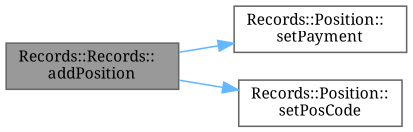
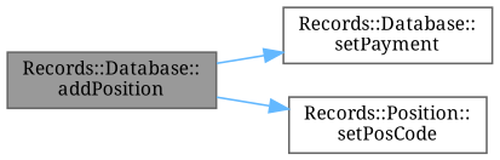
  digraph {
    fontname="Noto Serif"
    rankdir=LR
    node [color=grey40 fillcolor=white fontname="Noto Serif" fontsize=10 shape=box style=filled]
    edge [color=steelblue1 fontname="Noto Serif" fontsize=10 labelfontname=Helvetica labelfontsize=10 style=solid]
-   n1 [color=gray40 fillcolor=grey60 fontcolor=black height=0.2 label="Records::Records::\laddPosition" width=0.4]
-   n2 [height=0.2 label="Records::Position::\lsetPayment" width=0.4]
+   n1 [color=gray40 fillcolor=grey60 fontcolor=black height=0.2 label="Records::Database::\laddPosition" width=0.4]
+   n2 [height=0.2 label="Records::Database::\lsetPayment" width=0.4]
    n3 [height=0.2 label="Records::Position::\lsetPosCode" width=0.4]
    n1 -> n2
    n1 -> n3
  }
